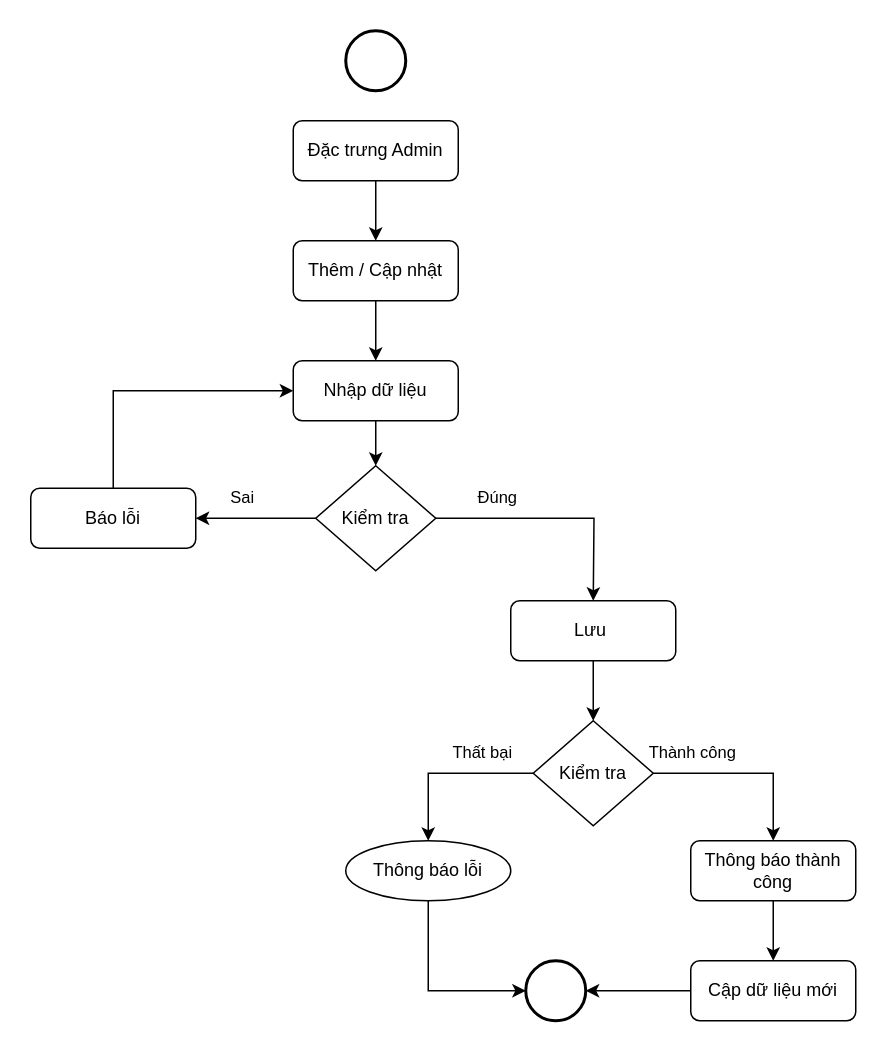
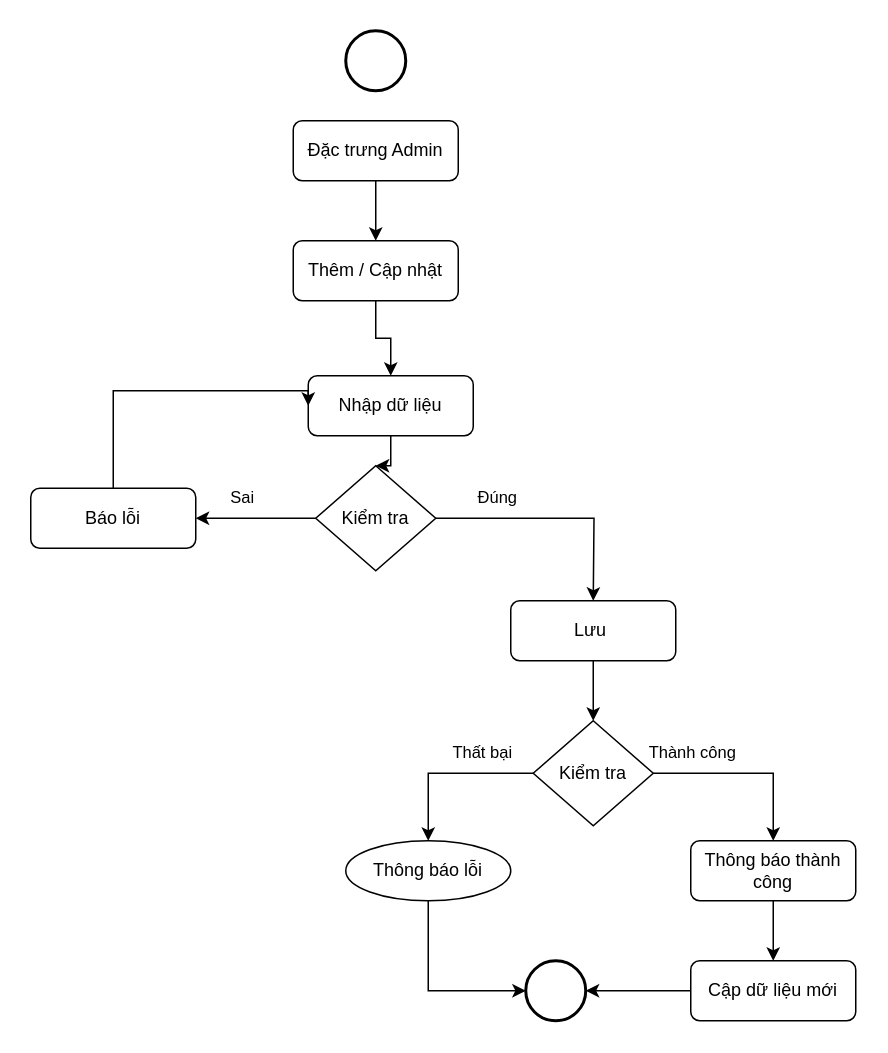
  <mxCell id="0" />
  <mxCell id="1" parent="0" />
  <mxCell id="2" value="" style="strokeWidth=2;html=1;shape=mxgraph.flowchart.start_2;whiteSpace=wrap;" vertex="1" parent="1"><mxGeometry x="230" y="20" width="40" height="40" as="geometry" /></mxCell>
  <mxCell id="3" value="" style="edgeStyle=orthogonalEdgeStyle;rounded=0;orthogonalLoop=1;jettySize=auto;html=1;" edge="1" parent="1" source="4" target="6"><mxGeometry relative="1" as="geometry" /></mxCell>
  <mxCell id="4" value="Đặc trưng Admin" style="rounded=1;whiteSpace=wrap;html=1;" vertex="1" parent="1"><mxGeometry x="195" y="80" width="110" height="40" as="geometry" /></mxCell>
  <mxCell id="5" value="" style="edgeStyle=orthogonalEdgeStyle;rounded=0;orthogonalLoop=1;jettySize=auto;html=1;" edge="1" parent="1" source="6" target="8"><mxGeometry relative="1" as="geometry" /></mxCell>
  <mxCell id="6" value="Thêm / Cập nhật" style="rounded=1;whiteSpace=wrap;html=1;" vertex="1" parent="1"><mxGeometry x="195" y="160" width="110" height="40" as="geometry" /></mxCell>
  <mxCell id="7" value="" style="edgeStyle=orthogonalEdgeStyle;rounded=0;orthogonalLoop=1;jettySize=auto;html=1;" edge="1" parent="1" source="8" target="13"><mxGeometry relative="1" as="geometry" /></mxCell>
- <mxCell id="8" value="Nhập dữ liệu" style="rounded=1;whiteSpace=wrap;html=1;" vertex="1" parent="1"><mxGeometry x="195" y="240" width="110" height="40" as="geometry" /></mxCell>
+ <mxCell id="8" value="Nhập dữ liệu" style="rounded=1;whiteSpace=wrap;html=1;" vertex="1" parent="1"><mxGeometry x="205" y="250" width="110" height="40" as="geometry" /></mxCell>
  <mxCell id="9" style="edgeStyle=orthogonalEdgeStyle;rounded=0;orthogonalLoop=1;jettySize=auto;html=1;" edge="1" parent="1" source="13"><mxGeometry relative="1" as="geometry"><mxPoint x="395" y="400" as="targetPoint" /></mxGeometry></mxCell>
  <mxCell id="10" value="Đúng" style="edgeLabel;html=1;align=center;verticalAlign=middle;resizable=0;points=[];" vertex="1" connectable="0" parent="9"><mxGeometry x="-0.463" y="1" relative="1" as="geometry"><mxPoint x="-3" y="-14" as="offset" /></mxGeometry></mxCell>
  <mxCell id="11" value="" style="edgeStyle=orthogonalEdgeStyle;rounded=0;orthogonalLoop=1;jettySize=auto;html=1;" edge="1" parent="1" source="13" target="15"><mxGeometry relative="1" as="geometry" /></mxCell>
  <mxCell id="12" value="Sai" style="edgeLabel;html=1;align=center;verticalAlign=middle;resizable=0;points=[];" vertex="1" connectable="0" parent="11"><mxGeometry x="-0.1" y="-2" relative="1" as="geometry"><mxPoint x="-14" y="-13" as="offset" /></mxGeometry></mxCell>
  <mxCell id="13" value="Kiểm tra" style="rhombus;whiteSpace=wrap;html=1;" vertex="1" parent="1"><mxGeometry x="210" y="310" width="80" height="70" as="geometry" /></mxCell>
  <mxCell id="14" style="edgeStyle=orthogonalEdgeStyle;rounded=0;orthogonalLoop=1;jettySize=auto;html=1;entryX=0;entryY=0.5;entryDx=0;entryDy=0;" edge="1" parent="1" source="15" target="8"><mxGeometry relative="1" as="geometry"><Array as="points"><mxPoint x="75" y="260" /></Array></mxGeometry></mxCell>
  <mxCell id="15" value="Báo lỗi" style="rounded=1;whiteSpace=wrap;html=1;" vertex="1" parent="1"><mxGeometry x="20" y="325" width="110" height="40" as="geometry" /></mxCell>
  <mxCell id="16" value="" style="strokeWidth=2;html=1;shape=mxgraph.flowchart.start_2;whiteSpace=wrap;" vertex="1" parent="1"><mxGeometry x="350" y="640" width="40" height="40" as="geometry" /></mxCell>
  <mxCell id="17" value="" style="edgeStyle=orthogonalEdgeStyle;rounded=0;orthogonalLoop=1;jettySize=auto;html=1;" edge="1" parent="1" source="18" target="23"><mxGeometry relative="1" as="geometry" /></mxCell>
  <mxCell id="18" value="Lưu&amp;nbsp;" style="rounded=1;whiteSpace=wrap;html=1;" vertex="1" parent="1"><mxGeometry x="340" y="400" width="110" height="40" as="geometry" /></mxCell>
  <mxCell id="19" style="edgeStyle=orthogonalEdgeStyle;rounded=0;orthogonalLoop=1;jettySize=auto;html=1;entryX=0.5;entryY=0;entryDx=0;entryDy=0;" edge="1" parent="1" source="23" target="24"><mxGeometry relative="1" as="geometry" /></mxCell>
  <mxCell id="20" value="Thất bại" style="edgeLabel;html=1;align=center;verticalAlign=middle;resizable=0;points=[];" vertex="1" connectable="0" parent="19"><mxGeometry x="-0.391" relative="1" as="geometry"><mxPoint y="-15" as="offset" /></mxGeometry></mxCell>
  <mxCell id="21" style="edgeStyle=orthogonalEdgeStyle;rounded=0;orthogonalLoop=1;jettySize=auto;html=1;entryX=0.5;entryY=0;entryDx=0;entryDy=0;" edge="1" parent="1" source="23" target="26"><mxGeometry relative="1" as="geometry" /></mxCell>
  <mxCell id="22" value="Thành công" style="edgeLabel;html=1;align=center;verticalAlign=middle;resizable=0;points=[];" vertex="1" connectable="0" parent="21"><mxGeometry x="-0.36" y="2" relative="1" as="geometry"><mxPoint x="-15" y="-13" as="offset" /></mxGeometry></mxCell>
  <mxCell id="23" value="Kiểm tra" style="rhombus;whiteSpace=wrap;html=1;" vertex="1" parent="1"><mxGeometry x="355" y="480" width="80" height="70" as="geometry" /></mxCell>
  <mxCell id="24" value="Thông báo lỗi" style="ellipse;whiteSpace=wrap;html=1;" vertex="1" parent="1"><mxGeometry x="230" y="560" width="110" height="40" as="geometry" /></mxCell>
  <mxCell id="25" value="" style="edgeStyle=orthogonalEdgeStyle;rounded=0;orthogonalLoop=1;jettySize=auto;html=1;" edge="1" parent="1" source="26" target="27"><mxGeometry relative="1" as="geometry" /></mxCell>
  <mxCell id="26" value="Thông báo thành công" style="rounded=1;whiteSpace=wrap;html=1;" vertex="1" parent="1"><mxGeometry x="460" y="560" width="110" height="40" as="geometry" /></mxCell>
  <mxCell id="27" value="Cập dữ liệu mới" style="rounded=1;whiteSpace=wrap;html=1;" vertex="1" parent="1"><mxGeometry x="460" y="640" width="110" height="40" as="geometry" /></mxCell>
  <mxCell id="28" style="edgeStyle=orthogonalEdgeStyle;rounded=0;orthogonalLoop=1;jettySize=auto;html=1;entryX=1;entryY=0.5;entryDx=0;entryDy=0;entryPerimeter=0;" edge="1" parent="1" source="27" target="16"><mxGeometry relative="1" as="geometry" /></mxCell>
  <mxCell id="29" style="edgeStyle=orthogonalEdgeStyle;rounded=0;orthogonalLoop=1;jettySize=auto;html=1;entryX=0;entryY=0.5;entryDx=0;entryDy=0;entryPerimeter=0;exitX=0.5;exitY=1;exitDx=0;exitDy=0;" edge="1" parent="1" source="24" target="16"><mxGeometry relative="1" as="geometry" /></mxCell>
